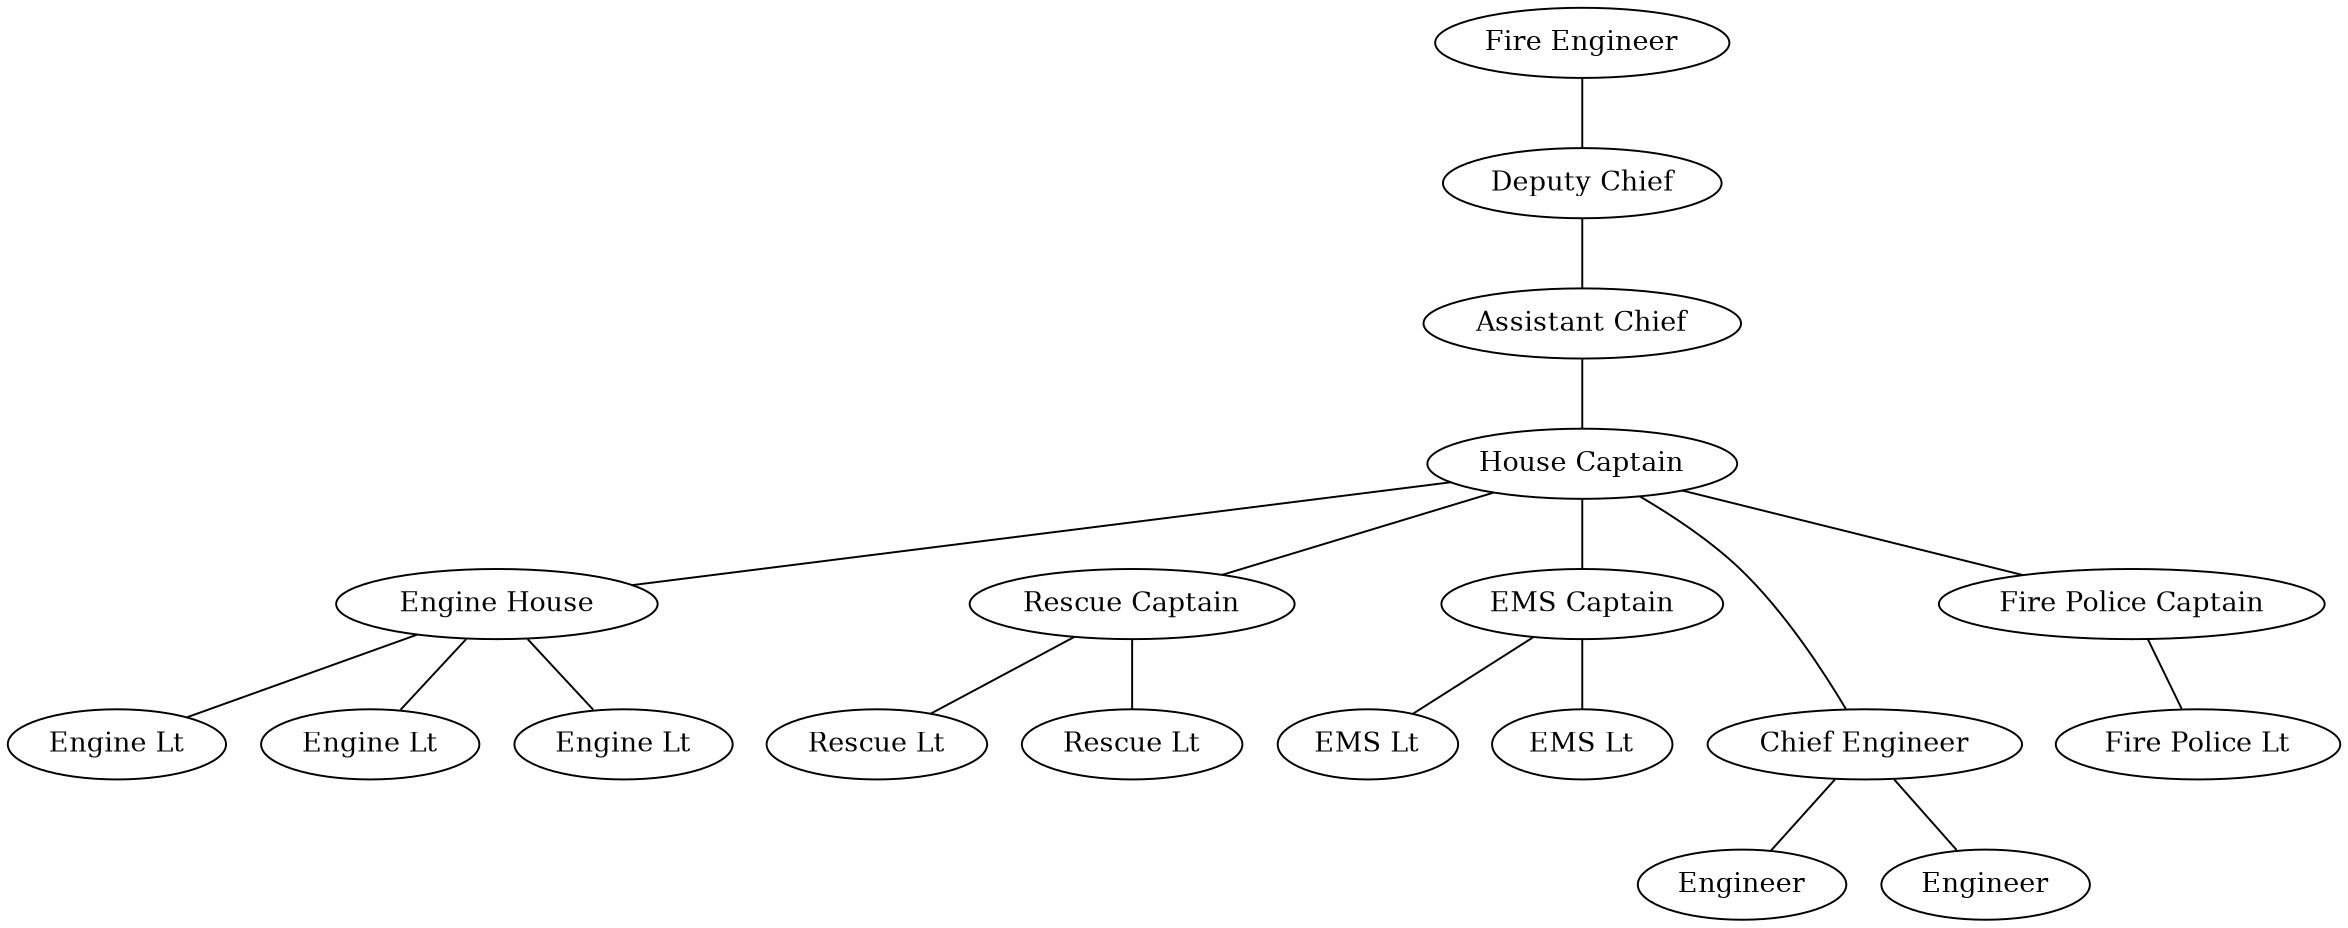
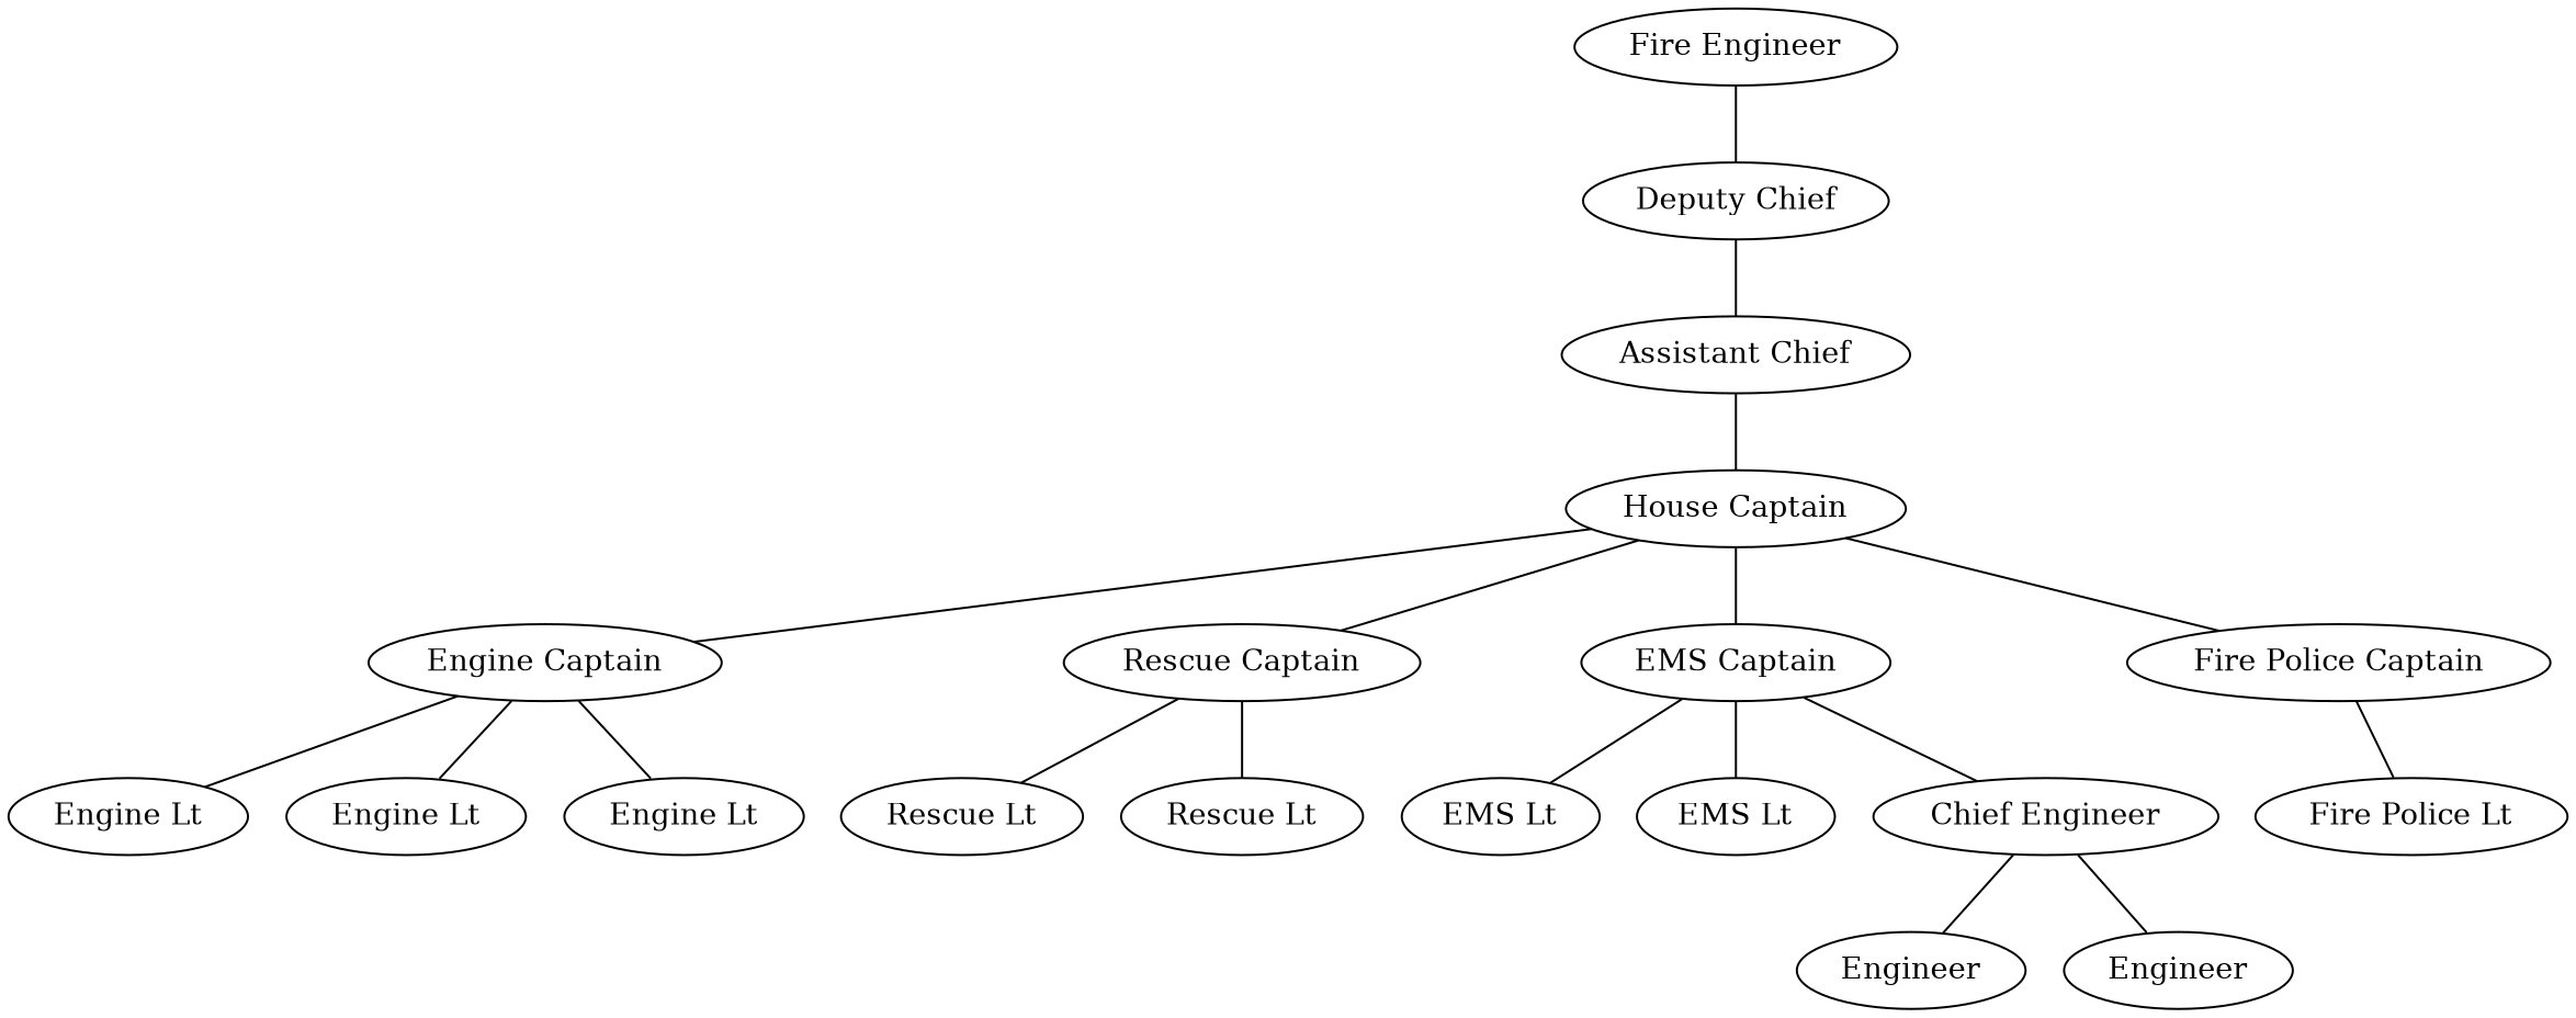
  graph {
    n1 [label="Fire Engineer"]
    "Deputy Chief"
    "Assistant Chief"
    "House Captain"
-   "Engine Captain" [label="Engine House"]
+   "Engine Captain"
    "Rescue Captain"
    "EMS Captain"
    "Fire Police Captain"
    "Chief Engineer"
    n10 [label="Engine Lt"]
    n11 [label="Engine Lt"]
    n12 [label="Engine Lt"]
    n13 [label="Rescue Lt"]
    n14 [label="Rescue Lt"]
    n15 [label="EMS Lt"]
    n16 [label="EMS Lt"]
    "Fire Police Lt"
    n18 [label=Engineer]
    n19 [label=Engineer]
    n1 -- "Deputy Chief"
    "Deputy Chief" -- "Assistant Chief"
    "Assistant Chief" -- "House Captain"
    "House Captain" -- "Engine Captain"
    "House Captain" -- "Rescue Captain"
    "House Captain" -- "EMS Captain"
    "House Captain" -- "Fire Police Captain"
-   "House Captain" -- "Chief Engineer"
+   "EMS Captain" -- "Chief Engineer"
    "Engine Captain" -- n10
    "Engine Captain" -- n11
    "Engine Captain" -- n12
    "Rescue Captain" -- n13
    "Rescue Captain" -- n14
    "EMS Captain" -- n15
    "EMS Captain" -- n16
    "Fire Police Captain" -- "Fire Police Lt"
    "Chief Engineer" -- n18
    "Chief Engineer" -- n19
  }
